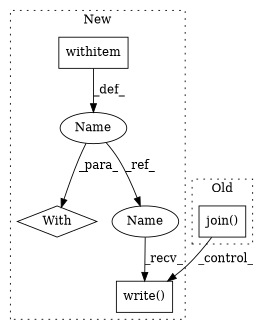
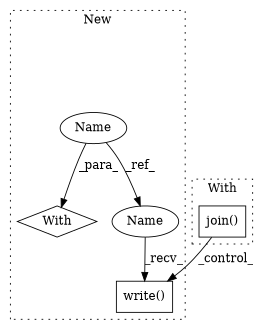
  digraph {
    fontname="DejaVu Serif"
    node [a=75 fontname="DejaVu Serif" l=11 shape=box]
    edge [fontname="DejaVu Serif"]
    n1 [l="18,1" label="write()" s="10352,10387"]
    n2 [a=39 l="5,56" label=With s="9977,9986" shape=diamond]
    n3 [a=87 label=Name s=10013 shape=ellipse]
-   n4 [a=49 l=4 label=withitem s=9982]
    n5 [a=87 label=Name s=10352 shape=ellipse]
    n6 [l="9,1" label="join()" s="7888,7931"]
    subgraph cluster_1 {
      label=New
      style=dotted
      n1
      n2
      n3
-     n4
      n5
    }
    subgraph cluster_2 {
-     label=Old
+     label=With
      style=dotted
      n6
    }
    n3 -> n2 [label=_para_]
    n3 -> n5 [label=_ref_]
-   n4 -> n3 [label=_def_]
    n5 -> n1 [label=_recv_]
    n6 -> n1 [label=_control_]
  }
